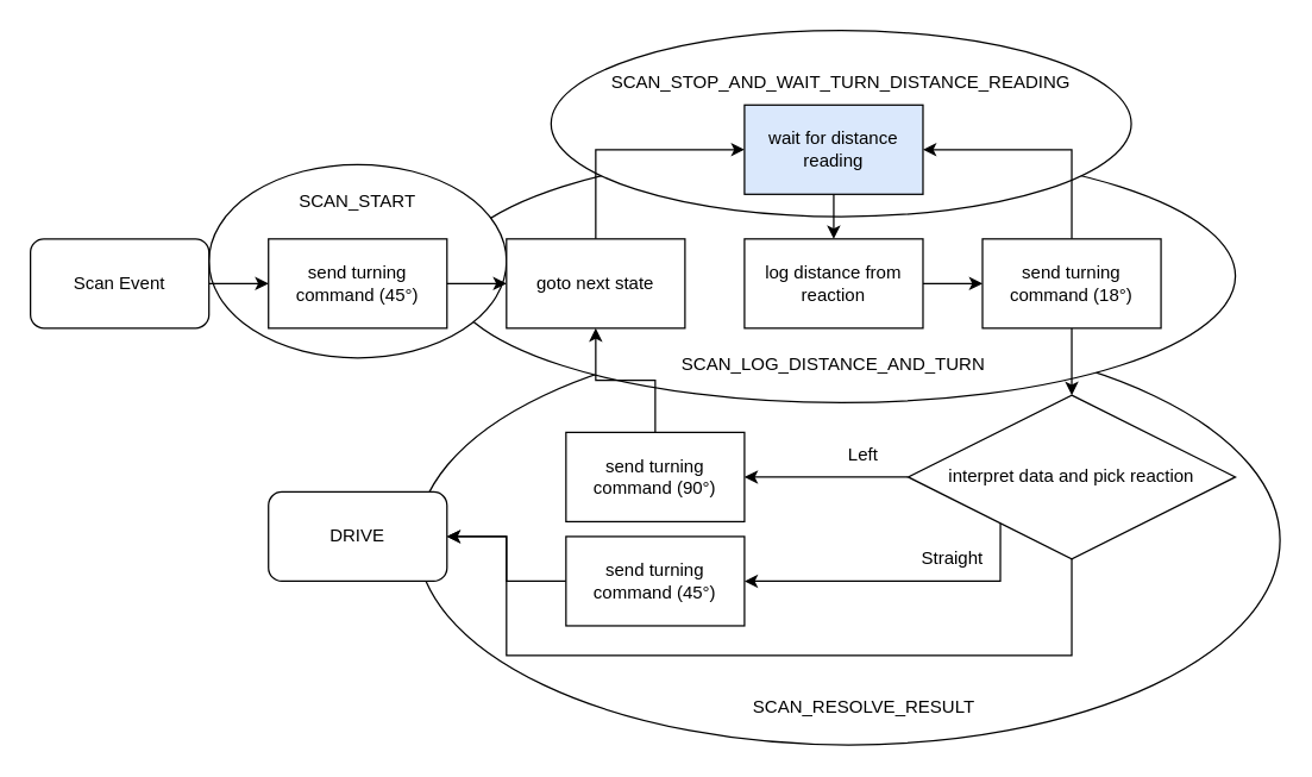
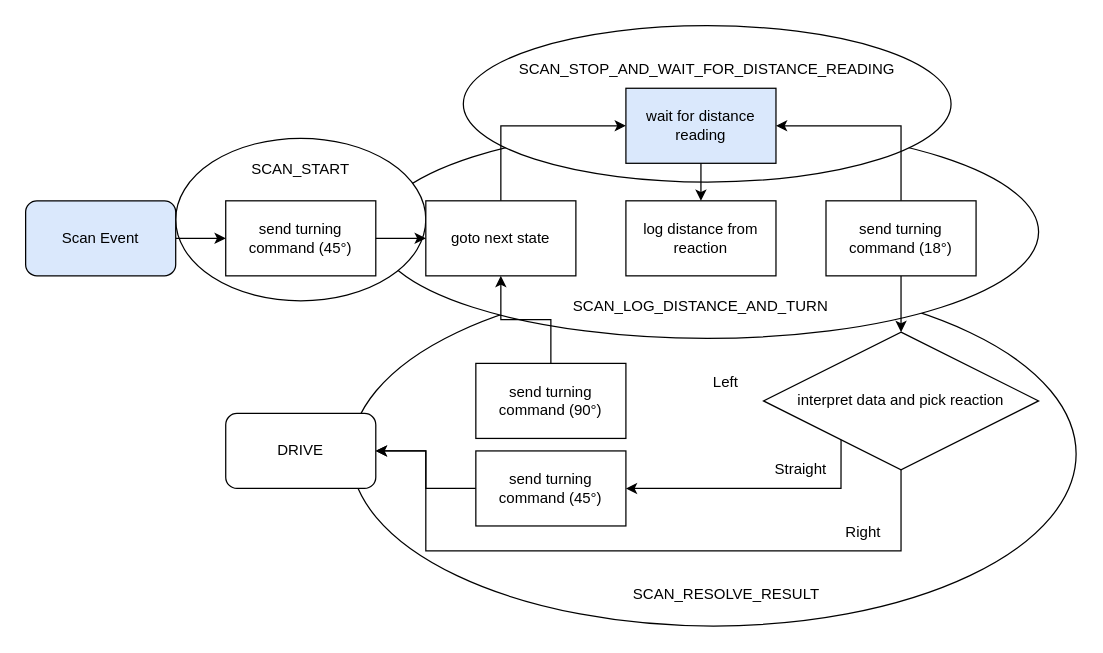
  <mxCell id="0" />
  <mxCell id="1" parent="0" />
  <mxCell id="2" value="" style="ellipse;whiteSpace=wrap;html=1;" parent="1" vertex="1"><mxGeometry x="280" y="225" width="580" height="275" as="geometry" /></mxCell>
  <mxCell id="3" value="" style="ellipse;whiteSpace=wrap;html=1;" parent="1" vertex="1"><mxGeometry x="300" y="100" width="530" height="170" as="geometry" /></mxCell>
  <mxCell id="4" value="" style="ellipse;whiteSpace=wrap;html=1;" parent="1" vertex="1"><mxGeometry x="140" y="110" width="200" height="130" as="geometry" /></mxCell>
  <mxCell id="5" value="" style="ellipse;whiteSpace=wrap;html=1;" parent="1" vertex="1"><mxGeometry x="370" y="20" width="390" height="125" as="geometry" /></mxCell>
  <mxCell id="6" style="edgeStyle=orthogonalEdgeStyle;rounded=0;orthogonalLoop=1;jettySize=auto;html=1;entryX=0;entryY=0.5;entryDx=0;entryDy=0;" parent="1" source="7" target="8" edge="1"><mxGeometry relative="1" as="geometry" /></mxCell>
- <mxCell id="7" value="Scan Event" style="rounded=1;whiteSpace=wrap;html=1;" parent="1" vertex="1"><mxGeometry x="20" y="160" width="120" height="60" as="geometry" /></mxCell>
+ <mxCell id="7" value="Scan Event" style="rounded=1;whiteSpace=wrap;html=1;fillColor=#dae8fc;" parent="1" vertex="1"><mxGeometry x="20" y="160" width="120" height="60" as="geometry" /></mxCell>
  <mxCell id="8" value="send turning command (45°)" style="rounded=0;whiteSpace=wrap;html=1;" parent="1" vertex="1"><mxGeometry x="180" y="160" width="120" height="60" as="geometry" /></mxCell>
  <mxCell id="9" value="SCAN_START" style="text;html=1;align=center;verticalAlign=middle;whiteSpace=wrap;rounded=0;" parent="1" vertex="1"><mxGeometry x="185" y="120" width="110" height="30" as="geometry" /></mxCell>
- <mxCell id="10" value="SCAN_STOP_AND_WAIT_TURN_DISTANCE_READING" style="text;html=1;align=center;verticalAlign=middle;whiteSpace=wrap;rounded=0;" parent="1" vertex="1"><mxGeometry x="395" y="40" width="340" height="30" as="geometry" /></mxCell>
+ <mxCell id="10" value="SCAN_STOP_AND_WAIT_FOR_DISTANCE_READING" style="text;html=1;align=center;verticalAlign=middle;whiteSpace=wrap;rounded=0;" parent="1" vertex="1"><mxGeometry x="395" y="40" width="340" height="30" as="geometry" /></mxCell>
  <mxCell id="11" value="SCAN_LOG_DISTANCE_AND_TURN" style="text;html=1;align=center;verticalAlign=middle;whiteSpace=wrap;rounded=0;" parent="1" vertex="1"><mxGeometry x="440" y="230" width="240" height="30" as="geometry" /></mxCell>
  <mxCell id="12" value="SCAN_RESOLVE_RESULT" style="text;html=1;align=center;verticalAlign=middle;whiteSpace=wrap;rounded=0;rotation=0;" parent="1" vertex="1"><mxGeometry x="491.5" y="460" width="177" height="30" as="geometry" /></mxCell>
  <mxCell id="13" style="edgeStyle=orthogonalEdgeStyle;rounded=0;orthogonalLoop=1;jettySize=auto;html=1;entryX=1;entryY=0.5;entryDx=0;entryDy=0;exitX=0.5;exitY=0;exitDx=0;exitDy=0;" parent="1" source="15" target="20" edge="1"><mxGeometry relative="1" as="geometry"><Array as="points"><mxPoint x="720" y="100" /></Array></mxGeometry></mxCell>
  <mxCell id="14" style="edgeStyle=orthogonalEdgeStyle;rounded=0;orthogonalLoop=1;jettySize=auto;html=1;entryX=0.5;entryY=0;entryDx=0;entryDy=0;" parent="1" source="15" target="24" edge="1"><mxGeometry relative="1" as="geometry" /></mxCell>
  <mxCell id="15" value="send turning command (18°)" style="rounded=0;whiteSpace=wrap;html=1;" parent="1" vertex="1"><mxGeometry x="660" y="160" width="120" height="60" as="geometry" /></mxCell>
- <mxCell id="16" style="edgeStyle=orthogonalEdgeStyle;rounded=0;orthogonalLoop=1;jettySize=auto;html=1;entryX=0;entryY=0.5;entryDx=0;entryDy=0;" parent="1" source="17" target="15" edge="1"><mxGeometry relative="1" as="geometry" /></mxCell>
  <mxCell id="17" value="log distance from reaction" style="rounded=0;whiteSpace=wrap;html=1;" parent="1" vertex="1"><mxGeometry x="500" y="160" width="120" height="60" as="geometry" /></mxCell>
  <mxCell id="18" style="edgeStyle=orthogonalEdgeStyle;rounded=0;orthogonalLoop=1;jettySize=auto;html=1;entryX=0;entryY=0.5;entryDx=0;entryDy=0;exitX=0.5;exitY=0;exitDx=0;exitDy=0;" parent="1" source="19" target="20" edge="1"><mxGeometry relative="1" as="geometry"><Array as="points"><mxPoint x="400" y="100" /></Array></mxGeometry></mxCell>
  <mxCell id="19" value="goto next state" style="rounded=0;whiteSpace=wrap;html=1;" parent="1" vertex="1"><mxGeometry x="340" y="160" width="120" height="60" as="geometry" /></mxCell>
  <mxCell id="20" value="wait for distance reading" style="rounded=0;whiteSpace=wrap;html=1;fillColor=#dae8fc;" parent="1" vertex="1"><mxGeometry x="500" y="70" width="120" height="60" as="geometry" /></mxCell>
- <mxCell id="21" style="edgeStyle=orthogonalEdgeStyle;rounded=0;orthogonalLoop=1;jettySize=auto;html=1;entryX=1;entryY=0.5;entryDx=0;entryDy=0;" parent="1" source="24" target="27" edge="1"><mxGeometry relative="1" as="geometry" /></mxCell>
  <mxCell id="22" style="edgeStyle=orthogonalEdgeStyle;rounded=0;orthogonalLoop=1;jettySize=auto;html=1;entryX=1;entryY=0.5;entryDx=0;entryDy=0;exitX=0.282;exitY=0.773;exitDx=0;exitDy=0;exitPerimeter=0;" parent="1" source="24" target="29" edge="1"><mxGeometry relative="1" as="geometry"><Array as="points"><mxPoint x="672" y="390" /></Array></mxGeometry></mxCell>
  <mxCell id="23" style="edgeStyle=orthogonalEdgeStyle;rounded=0;orthogonalLoop=1;jettySize=auto;html=1;exitX=0.5;exitY=1;exitDx=0;exitDy=0;entryX=1;entryY=0.5;entryDx=0;entryDy=0;" parent="1" source="24" target="30" edge="1"><mxGeometry relative="1" as="geometry"><mxPoint x="270" y="320" as="targetPoint" /><Array as="points"><mxPoint x="720" y="440" /><mxPoint x="340" y="440" /><mxPoint x="340" y="360" /></Array></mxGeometry></mxCell>
  <mxCell id="24" value="interpret data and pick reaction" style="rhombus;whiteSpace=wrap;html=1;" parent="1" vertex="1"><mxGeometry x="610" y="265" width="220" height="110" as="geometry" /></mxCell>
  <mxCell id="25" value="" style="endArrow=classic;html=1;rounded=0;entryX=0.5;entryY=0;entryDx=0;entryDy=0;exitX=0.5;exitY=1;exitDx=0;exitDy=0;" parent="1" source="20" target="17" edge="1"><mxGeometry width="50" height="50" relative="1" as="geometry"><mxPoint x="450" y="190" as="sourcePoint" /><mxPoint x="500" y="140" as="targetPoint" /></mxGeometry></mxCell>
  <mxCell id="26" style="edgeStyle=orthogonalEdgeStyle;rounded=0;orthogonalLoop=1;jettySize=auto;html=1;" parent="1" source="27" target="19" edge="1"><mxGeometry relative="1" as="geometry"><mxPoint x="270" y="300" as="targetPoint" /></mxGeometry></mxCell>
  <mxCell id="27" value="send turning command (90°)" style="rounded=0;whiteSpace=wrap;html=1;" parent="1" vertex="1"><mxGeometry x="380" y="290" width="120" height="60" as="geometry" /></mxCell>
  <mxCell id="28" style="edgeStyle=orthogonalEdgeStyle;rounded=0;orthogonalLoop=1;jettySize=auto;html=1;entryX=1;entryY=0.5;entryDx=0;entryDy=0;" parent="1" source="29" target="30" edge="1"><mxGeometry relative="1" as="geometry"><mxPoint x="270" y="420" as="targetPoint" /></mxGeometry></mxCell>
  <mxCell id="29" value="send turning command (45°)" style="rounded=0;whiteSpace=wrap;html=1;" parent="1" vertex="1"><mxGeometry x="380" y="360" width="120" height="60" as="geometry" /></mxCell>
  <mxCell id="30" value="DRIVE" style="rounded=1;whiteSpace=wrap;html=1;" parent="1" vertex="1"><mxGeometry x="180" y="330" width="120" height="60" as="geometry" /></mxCell>
+ <mxCell id="31" value="Right" style="text;html=1;align=center;verticalAlign=middle;whiteSpace=wrap;rounded=0;" parent="1" vertex="1"><mxGeometry x="660" y="410" width="60" height="30" as="geometry" /></mxCell>
  <mxCell id="32" value="Left" style="text;html=1;align=center;verticalAlign=middle;whiteSpace=wrap;rounded=0;" parent="1" vertex="1"><mxGeometry x="550" y="290" width="60" height="30" as="geometry" /></mxCell>
  <mxCell id="33" value="Straight" style="text;html=1;align=center;verticalAlign=middle;whiteSpace=wrap;rounded=0;" parent="1" vertex="1"><mxGeometry x="610" y="360" width="60" height="30" as="geometry" /></mxCell>
  <mxCell id="34" value="" style="endArrow=classic;html=1;rounded=0;entryX=0;entryY=0.5;entryDx=0;entryDy=0;exitX=1;exitY=0.5;exitDx=0;exitDy=0;" edge="1" parent="1" source="8" target="19"><mxGeometry width="50" height="50" relative="1" as="geometry"><mxPoint x="230" y="300" as="sourcePoint" /><mxPoint x="280" y="250" as="targetPoint" /></mxGeometry></mxCell>
